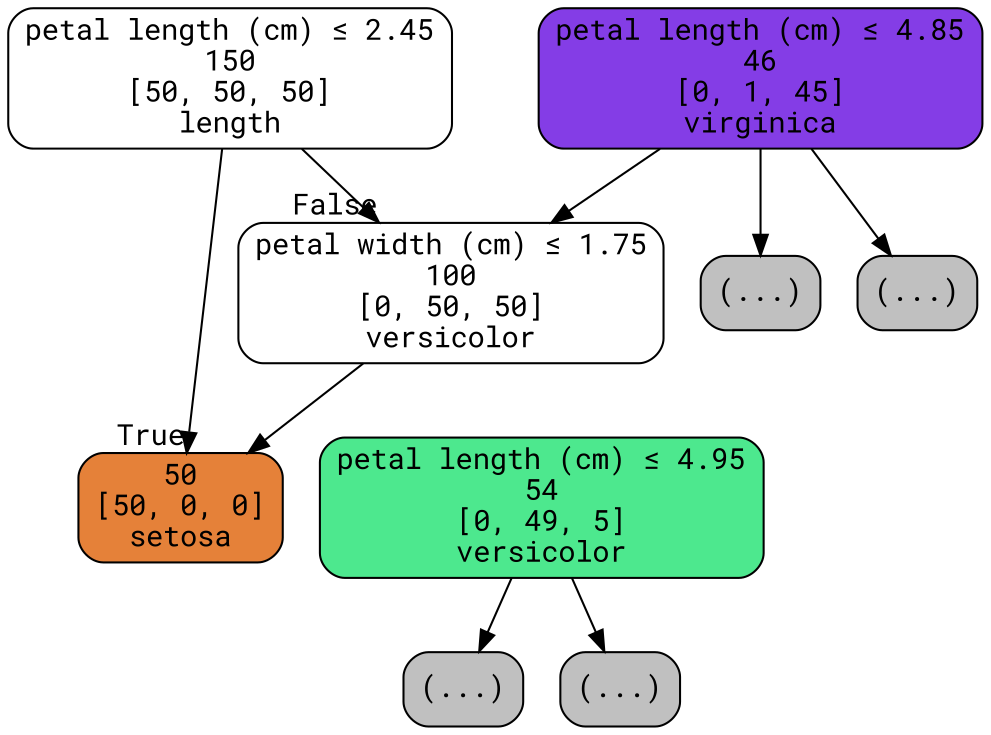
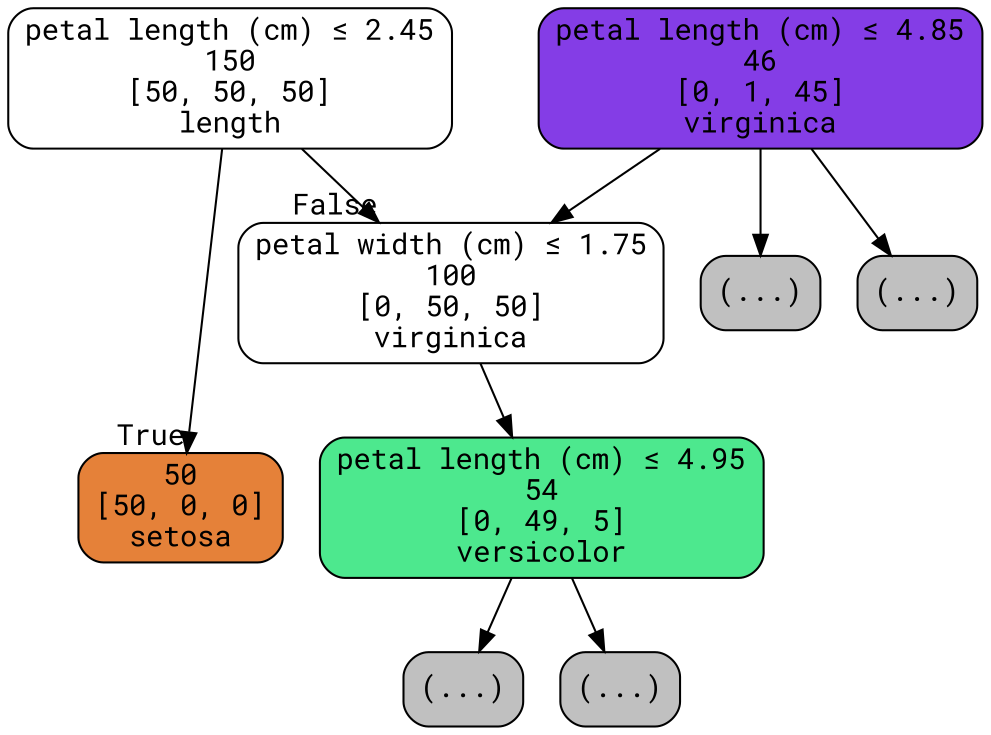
  digraph {
    fontname="Roboto Mono"
    node [color=black fillcolor="#C0C0C0" fontname="Roboto Mono" shape=box style="filled, rounded"]
    edge [fontname="Roboto Mono"]
    n1 [fillcolor="#e5813900" label=<petal length (cm) &le; 2.45<br/>150<br/>[50, 50, 50]<br/>length>]
    n2 [fillcolor="#e58139ff" label=<50<br/>[50, 0, 0]<br/>setosa>]
-   n3 [fillcolor="#39e58100" label=<petal width (cm) &le; 1.75<br/>100<br/>[0, 50, 50]<br/>versicolor>]
+   n3 [fillcolor="#39e58100" label=<petal width (cm) &le; 1.75<br/>100<br/>[0, 50, 50]<br/>virginica>]
    n4 [fillcolor="#39e581e5" label=<petal length (cm) &le; 4.95<br/>54<br/>[0, 49, 5]<br/>versicolor>]
    n5 [label="(...)"]
    n6 [label="(...)"]
    n7 [fillcolor="#8139e5f9" label=<petal length (cm) &le; 4.85<br/>46<br/>[0, 1, 45]<br/>virginica>]
    n8 [label="(...)"]
    n9 [label="(...)"]
    n1 -> n2 [headlabel=True labelangle=45 labeldistance=2.5]
    n1 -> n3 [headlabel=False labelangle=-45 labeldistance=2.5]
-   n3 -> n2
+   n3 -> n4
    n4 -> n5
    n4 -> n6
    n7 -> n3
    n7 -> n8
    n7 -> n9
  }
